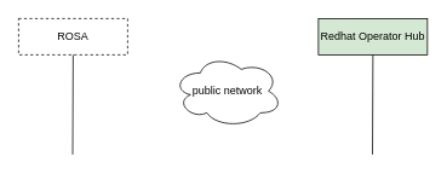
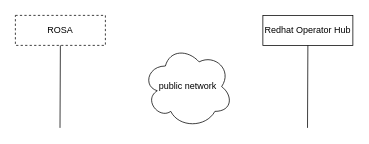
  <mxCell id="0" />
  <mxCell id="1" parent="0" />
  <mxCell id="2" value="ROSA" style="rounded=0;whiteSpace=wrap;html=1;dashed=1;" parent="1" vertex="1"><mxGeometry x="20" y="20" width="120" height="40" as="geometry" /></mxCell>
- <mxCell id="3" value="Redhat Operator Hub" style="rounded=0;whiteSpace=wrap;html=1;fillColor=#d5e8d4;" parent="1" vertex="1"><mxGeometry x="350" y="20" width="120" height="40" as="geometry" /></mxCell>
+ <mxCell id="3" value="Redhat Operator Hub" style="rounded=0;whiteSpace=wrap;html=1;" parent="1" vertex="1"><mxGeometry x="350" y="20" width="120" height="40" as="geometry" /></mxCell>
  <mxCell id="4" value="" style="endArrow=none;html=1;rounded=0;entryX=0.5;entryY=1;entryDx=0;entryDy=0;" parent="1" target="2" edge="1"><mxGeometry width="50" height="50" relative="1" as="geometry"><mxPoint x="79.5" y="170" as="sourcePoint" /><mxPoint x="80" y="80" as="targetPoint" /></mxGeometry></mxCell>
  <mxCell id="5" value="" style="endArrow=none;html=1;rounded=0;entryX=0.5;entryY=1;entryDx=0;entryDy=0;" parent="1" edge="1"><mxGeometry width="50" height="50" relative="1" as="geometry"><mxPoint x="409.5" y="170" as="sourcePoint" /><mxPoint x="410" y="60" as="targetPoint" /></mxGeometry></mxCell>
- <mxCell id="6" value="public network" style="ellipse;shape=cloud;whiteSpace=wrap;html=1;" parent="1" vertex="1"><mxGeometry x="190" y="60" width="120" height="80" as="geometry" /></mxCell>
+ <mxCell id="6" value="public network" style="ellipse;shape=cloud;whiteSpace=wrap;html=1;" parent="1" vertex="1"><mxGeometry x="190" y="60" width="120" height="110" as="geometry" /></mxCell>
